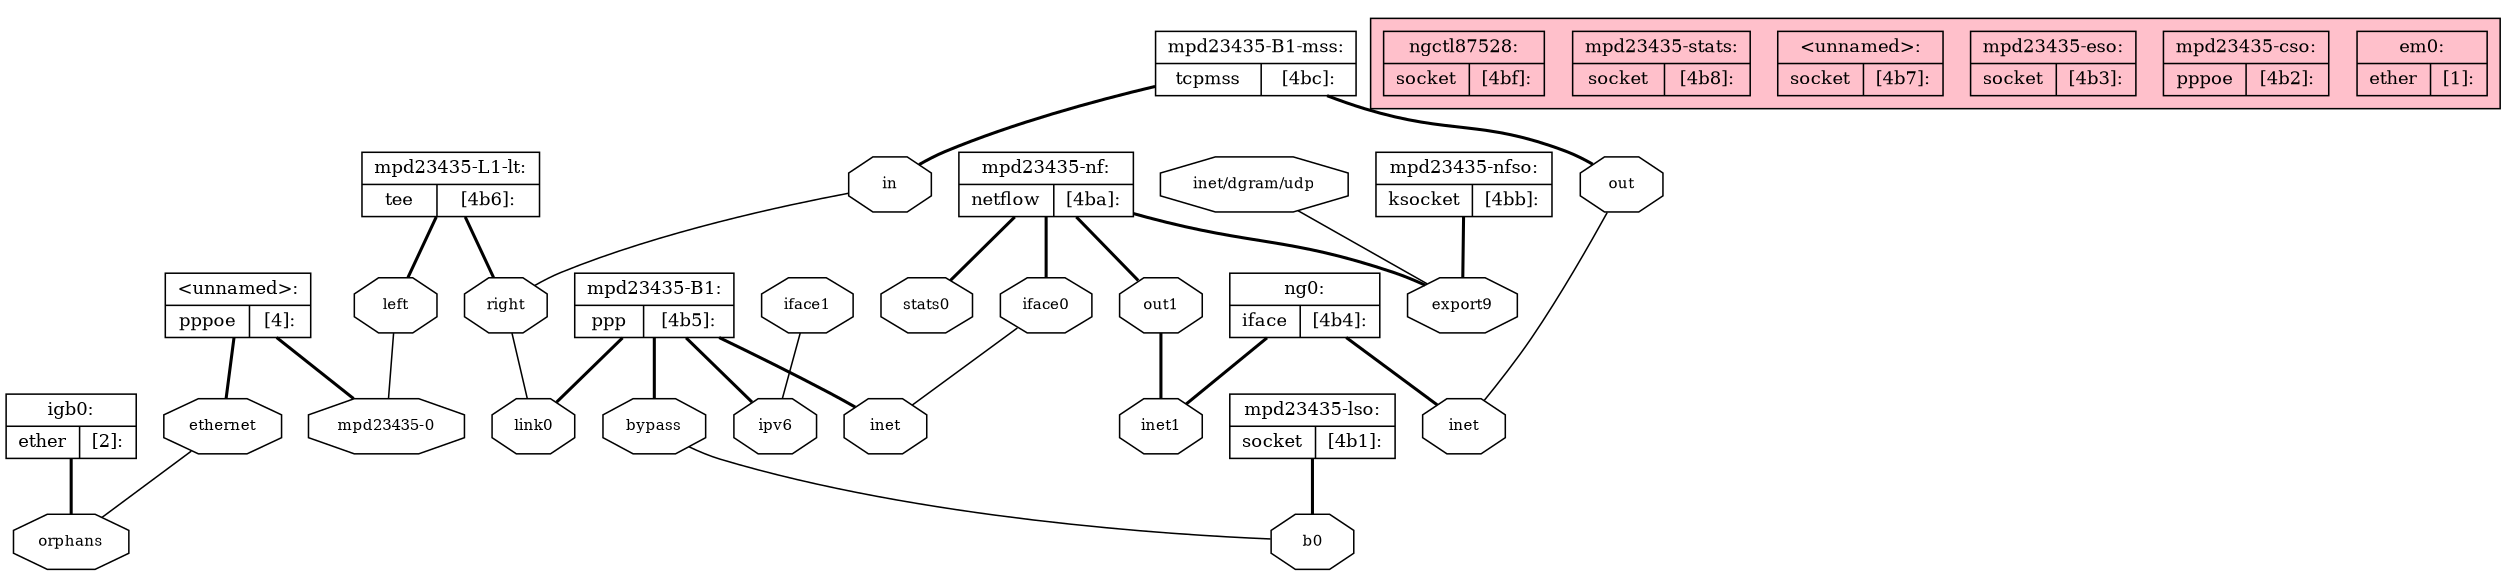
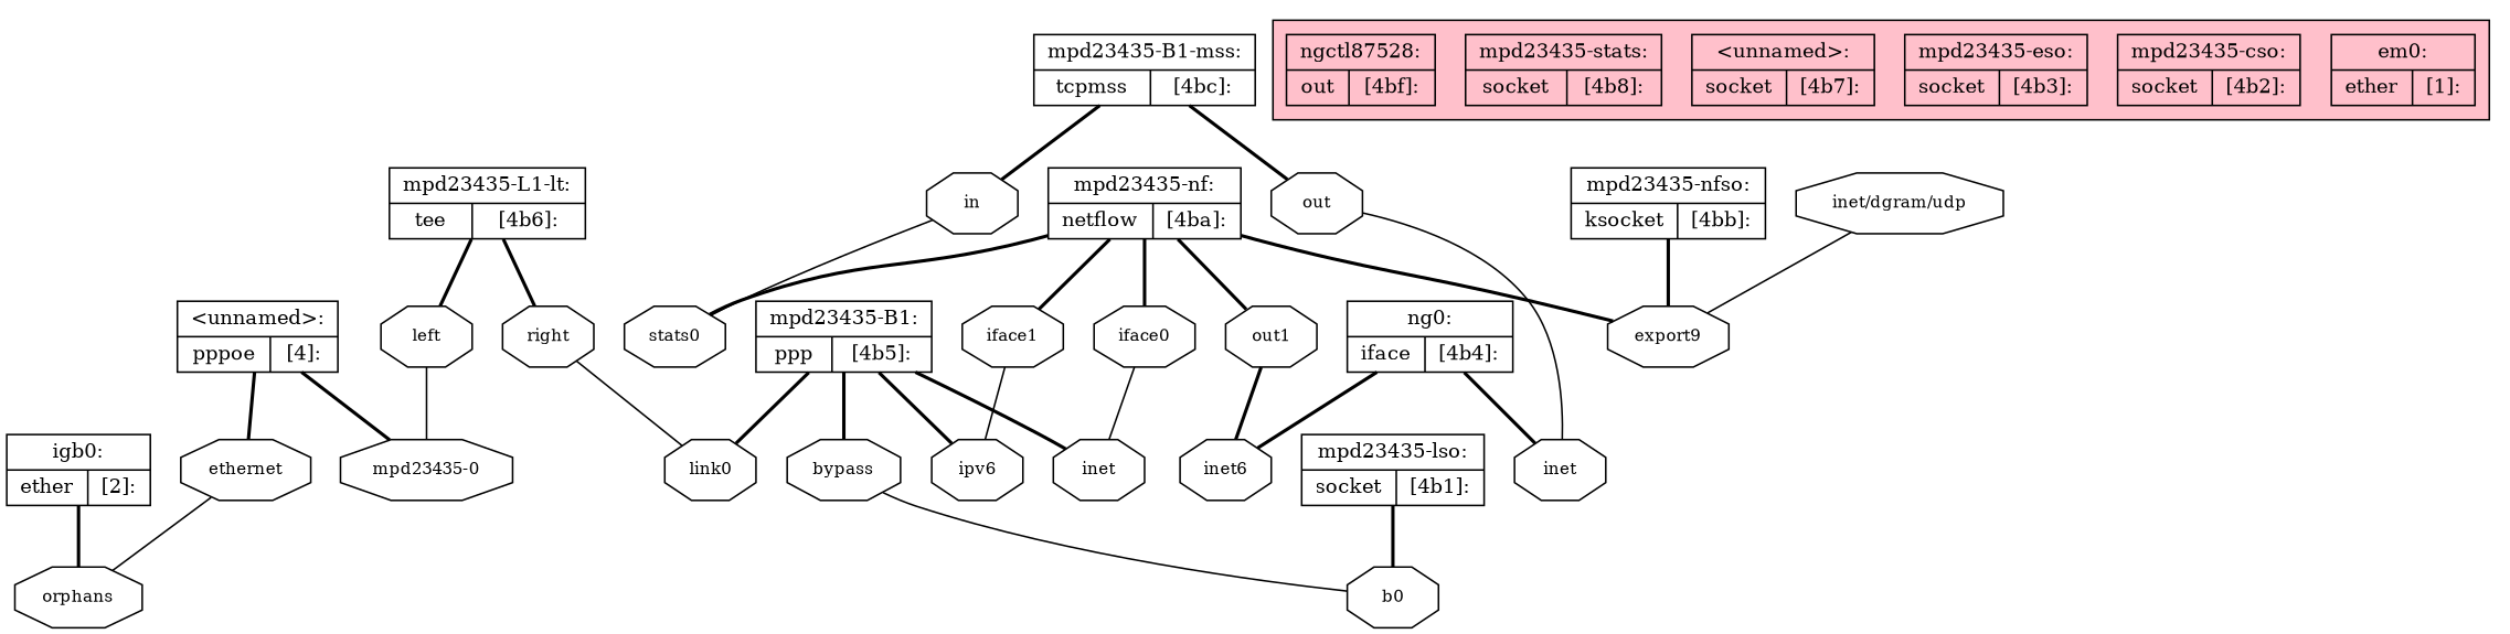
  graph {
    node [fontsize=10 shape=octagon]
    edge [style=bold weight=2.0]
    n1 [fontsize=12 label="{igb0:|{ether|[2]:}}" shape=record]
    n2 [label=orphans]
    n3 [fontsize=12 label="{\<unnamed\>:|{pppoe|[4]:}}" shape=record]
    n4 [label="mpd23435-0"]
    n5 [label=ethernet]
    n6 [fontsize=12 label="{mpd23435-lso:|{socket|[4b1]:}}" shape=record]
    n7 [label=b0]
    n8 [fontsize=12 label="{ng0:|{iface|[4b4]:}}" shape=record]
    n9 [label=inet]
-   n10 [label=inet1]
+   n10 [label=inet6]
    n11 [fontsize=12 label="{mpd23435-B1:|{ppp|[4b5]:}}" shape=record]
    n12 [label=inet]
    n13 [label=ipv6]
    n14 [label=link0]
    n15 [label=bypass]
    n16 [fontsize=12 label="{mpd23435-L1-lt:|{tee|[4b6]:}}" shape=record]
    n17 [label=right]
    n18 [label=left]
    n19 [fontsize=12 label="{mpd23435-nf:|{netflow|[4ba]:}}" shape=record]
    n20 [label=stats0]
    n21 [label=iface0]
    n22 [label=out1]
    n23 [label=iface1]
    n24 [label=export9]
    n25 [fontsize=12 label="{mpd23435-nfso:|{ksocket|[4bb]:}}" shape=record]
    n26 [label="inet/dgram/udp"]
    n27 [fontsize=12 label="{mpd23435-B1-mss:|{tcpmss|[4bc]:}}" shape=record]
    n28 [label=out]
    n29 [label=in]
    n30 [fontsize=12 label="{em0:|{ether|[1]:}}" shape=record]
-   n31 [fontsize=12 label="{mpd23435-cso:|{pppoe|[4b2]:}}" shape=record]
+   n31 [fontsize=12 label="{mpd23435-cso:|{socket|[4b2]:}}" shape=record]
    n32 [fontsize=12 label="{mpd23435-eso:|{socket|[4b3]:}}" shape=record]
    n33 [fontsize=12 label="{\<unnamed\>:|{socket|[4b7]:}}" shape=record]
    n34 [fontsize=12 label="{mpd23435-stats:|{socket|[4b8]:}}" shape=record]
-   n35 [fontsize=12 label="{ngctl87528:|{socket|[4bf]:}}" shape=record]
+   n35 [fontsize=12 label="{ngctl87528:|{out|[4bf]:}}" shape=record]
    subgraph sub_1 {
      n1
      n2
    }
    subgraph sub_2 {
      n3
      n4
      n5
    }
    subgraph sub_3 {
      n6
      n7
    }
    subgraph sub_4 {
      n8
      n9
      n10
    }
    subgraph sub_5 {
      n11
      n12
      n13
      n14
      n15
    }
    subgraph sub_6 {
      n16
      n17
      n18
    }
    subgraph sub_7 {
      n19
      n20
      n21
      n22
      n23
      n24
    }
    subgraph sub_8 {
      n25
      n26
    }
    subgraph sub_9 {
      n27
      n28
      n29
    }
    subgraph cluster_10 {
      bgcolor=pink
      n30
      n31
      n32
      n33
      n34
      n35
    }
    n1 -- n2
    n3 -- n4
    n3 -- n5
    n5 -- n2 [weight=1.0 style=""]
    n6 -- n7
    n8 -- n9
    n8 -- n10
    n11 -- n12
    n11 -- n13
    n11 -- n14
    n11 -- n15
    n15 -- n7 [weight=1.0 style=""]
    n16 -- n17
    n16 -- n18
    n17 -- n14 [weight=1.0 style=""]
    n18 -- n4 [weight=1.0 style=""]
    n19 -- n20
    n19 -- n21
    n19 -- n22
+   n19 -- n23
    n19 -- n24
    n21 -- n12 [weight=1.0 style=""]
    n22 -- n10 [weight=1.0]
    n23 -- n13 [weight=1.0 style=""]
    n25 -- n24
    n26 -- n24 [weight=1.0 style=""]
    n27 -- n28
    n27 -- n29
    n28 -- n9 [weight=1.0 style=""]
-   n29 -- n17 [weight=1.0 style=""]
+   n29 -- n20 [weight=1.0 style=""]
  }
